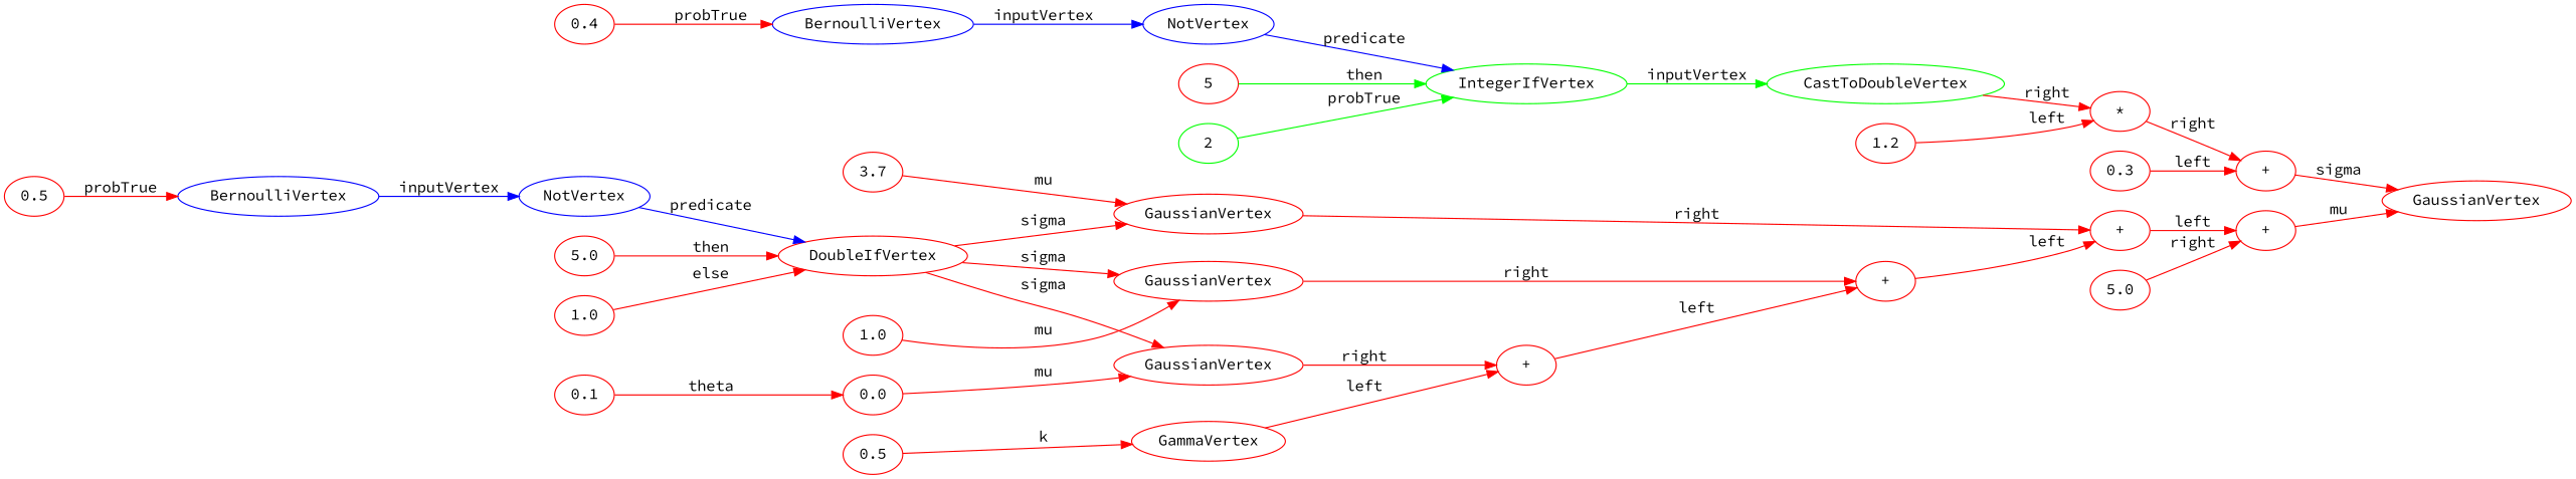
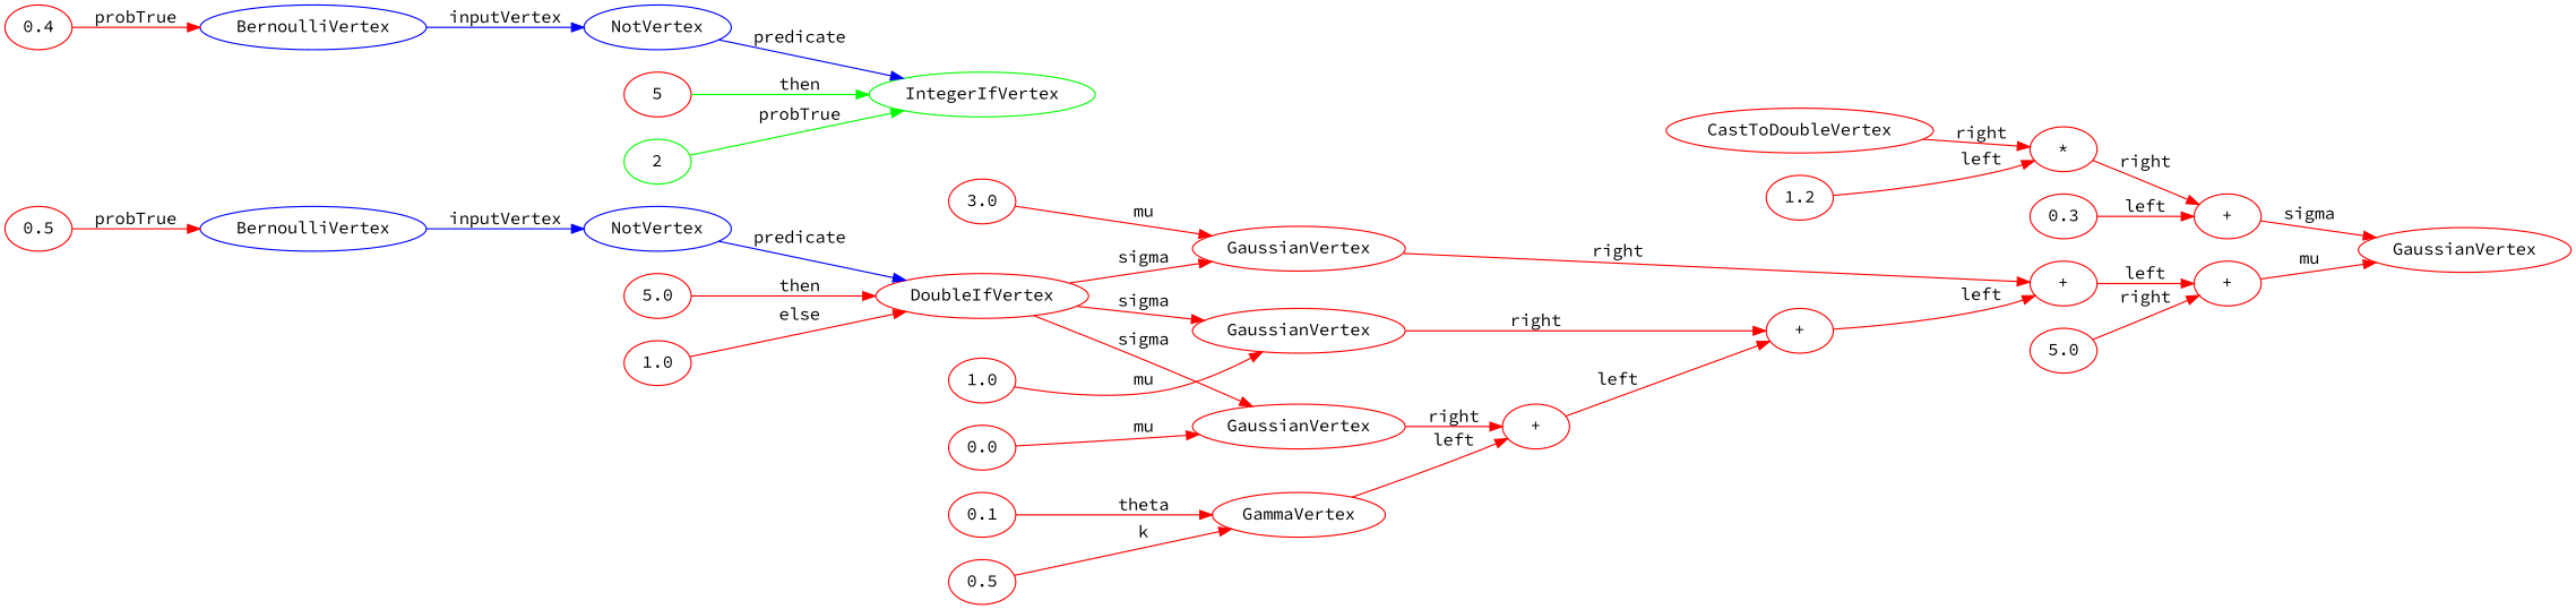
  digraph {
    fontname="Source Code Pro"
    rankdir=LR
    node [color="#FF0000" fontname="Source Code Pro"]
    edge [color="#FF0000" fontname="Source Code Pro"]
    n1 [label=0.5]
    n2 [color="#0000FF" label=BernoulliVertex]
    n3 [color="#0000FF" label=NotVertex]
    n4 [label=DoubleIfVertex]
    n5 [label=GaussianVertex]
    n6 [label=GaussianVertex]
    n7 [label=GaussianVertex]
    n8 [label=5.0]
    n9 [label=1.0]
    n10 [label="+"]
    n11 [label="+"]
    n12 [label="+"]
    n13 [label=0.4]
    n14 [color="#0000FF" label=BernoulliVertex]
    n15 [color="#0000FF" label=NotVertex]
    n16 [color="#00FF00" label=IntegerIfVertex]
-   n17 [color="#00FF00" label=CastToDoubleVertex]
+   n17 [label=CastToDoubleVertex]
    n18 [label=5]
    n19 [color="#00FF00" label=2]
    n20 [label="*"]
    n21 [label="+"]
    n22 [label=0.1]
    n23 [label=GammaVertex]
    n24 [label=0.5]
    n25 [label=0.0]
    n26 [label=1.0]
    n27 [label="+"]
-   n28 [label=3.7]
+   n28 [label=3.0]
    n29 [label=GaussianVertex]
    n30 [label=5.0]
    n31 [label=0.3]
    n32 [label=1.2]
    n1 -> n2 [label=probTrue]
    n2 -> n3 [color="#0000FF" label=inputVertex]
    n3 -> n4 [color="#0000FF" label=predicate]
    n4 -> n5 [label=sigma]
    n4 -> n6 [label=sigma]
    n4 -> n7 [label=sigma]
    n5 -> n10 [label=right]
    n6 -> n11 [label=right]
    n7 -> n12 [label=right]
    n8 -> n4 [label=then]
    n9 -> n4 [label=else]
    n10 -> n11 [label=left]
    n11 -> n12 [label=left]
    n12 -> n27 [label=left]
    n13 -> n14 [label=probTrue]
    n14 -> n15 [color="#0000FF" label=inputVertex]
    n15 -> n16 [color="#0000FF" label=predicate]
-   n16 -> n17 [color="#00FF00" label=inputVertex]
    n17 -> n20 [label=right]
    n18 -> n16 [color="#00FF00" label=then]
    n19 -> n16 [color="#00FF00" label=probTrue]
    n20 -> n21 [label=right]
    n21 -> n29 [label=sigma]
-   n22 -> n25 [label=theta]
+   n22 -> n23 [label=theta]
    n23 -> n10 [label=left]
    n24 -> n23 [label=k]
    n25 -> n5 [label=mu]
    n26 -> n6 [label=mu]
    n27 -> n29 [label=mu]
    n28 -> n7 [label=mu]
    n30 -> n27 [label=right]
    n31 -> n21 [label=left]
    n32 -> n20 [label=left]
  }
